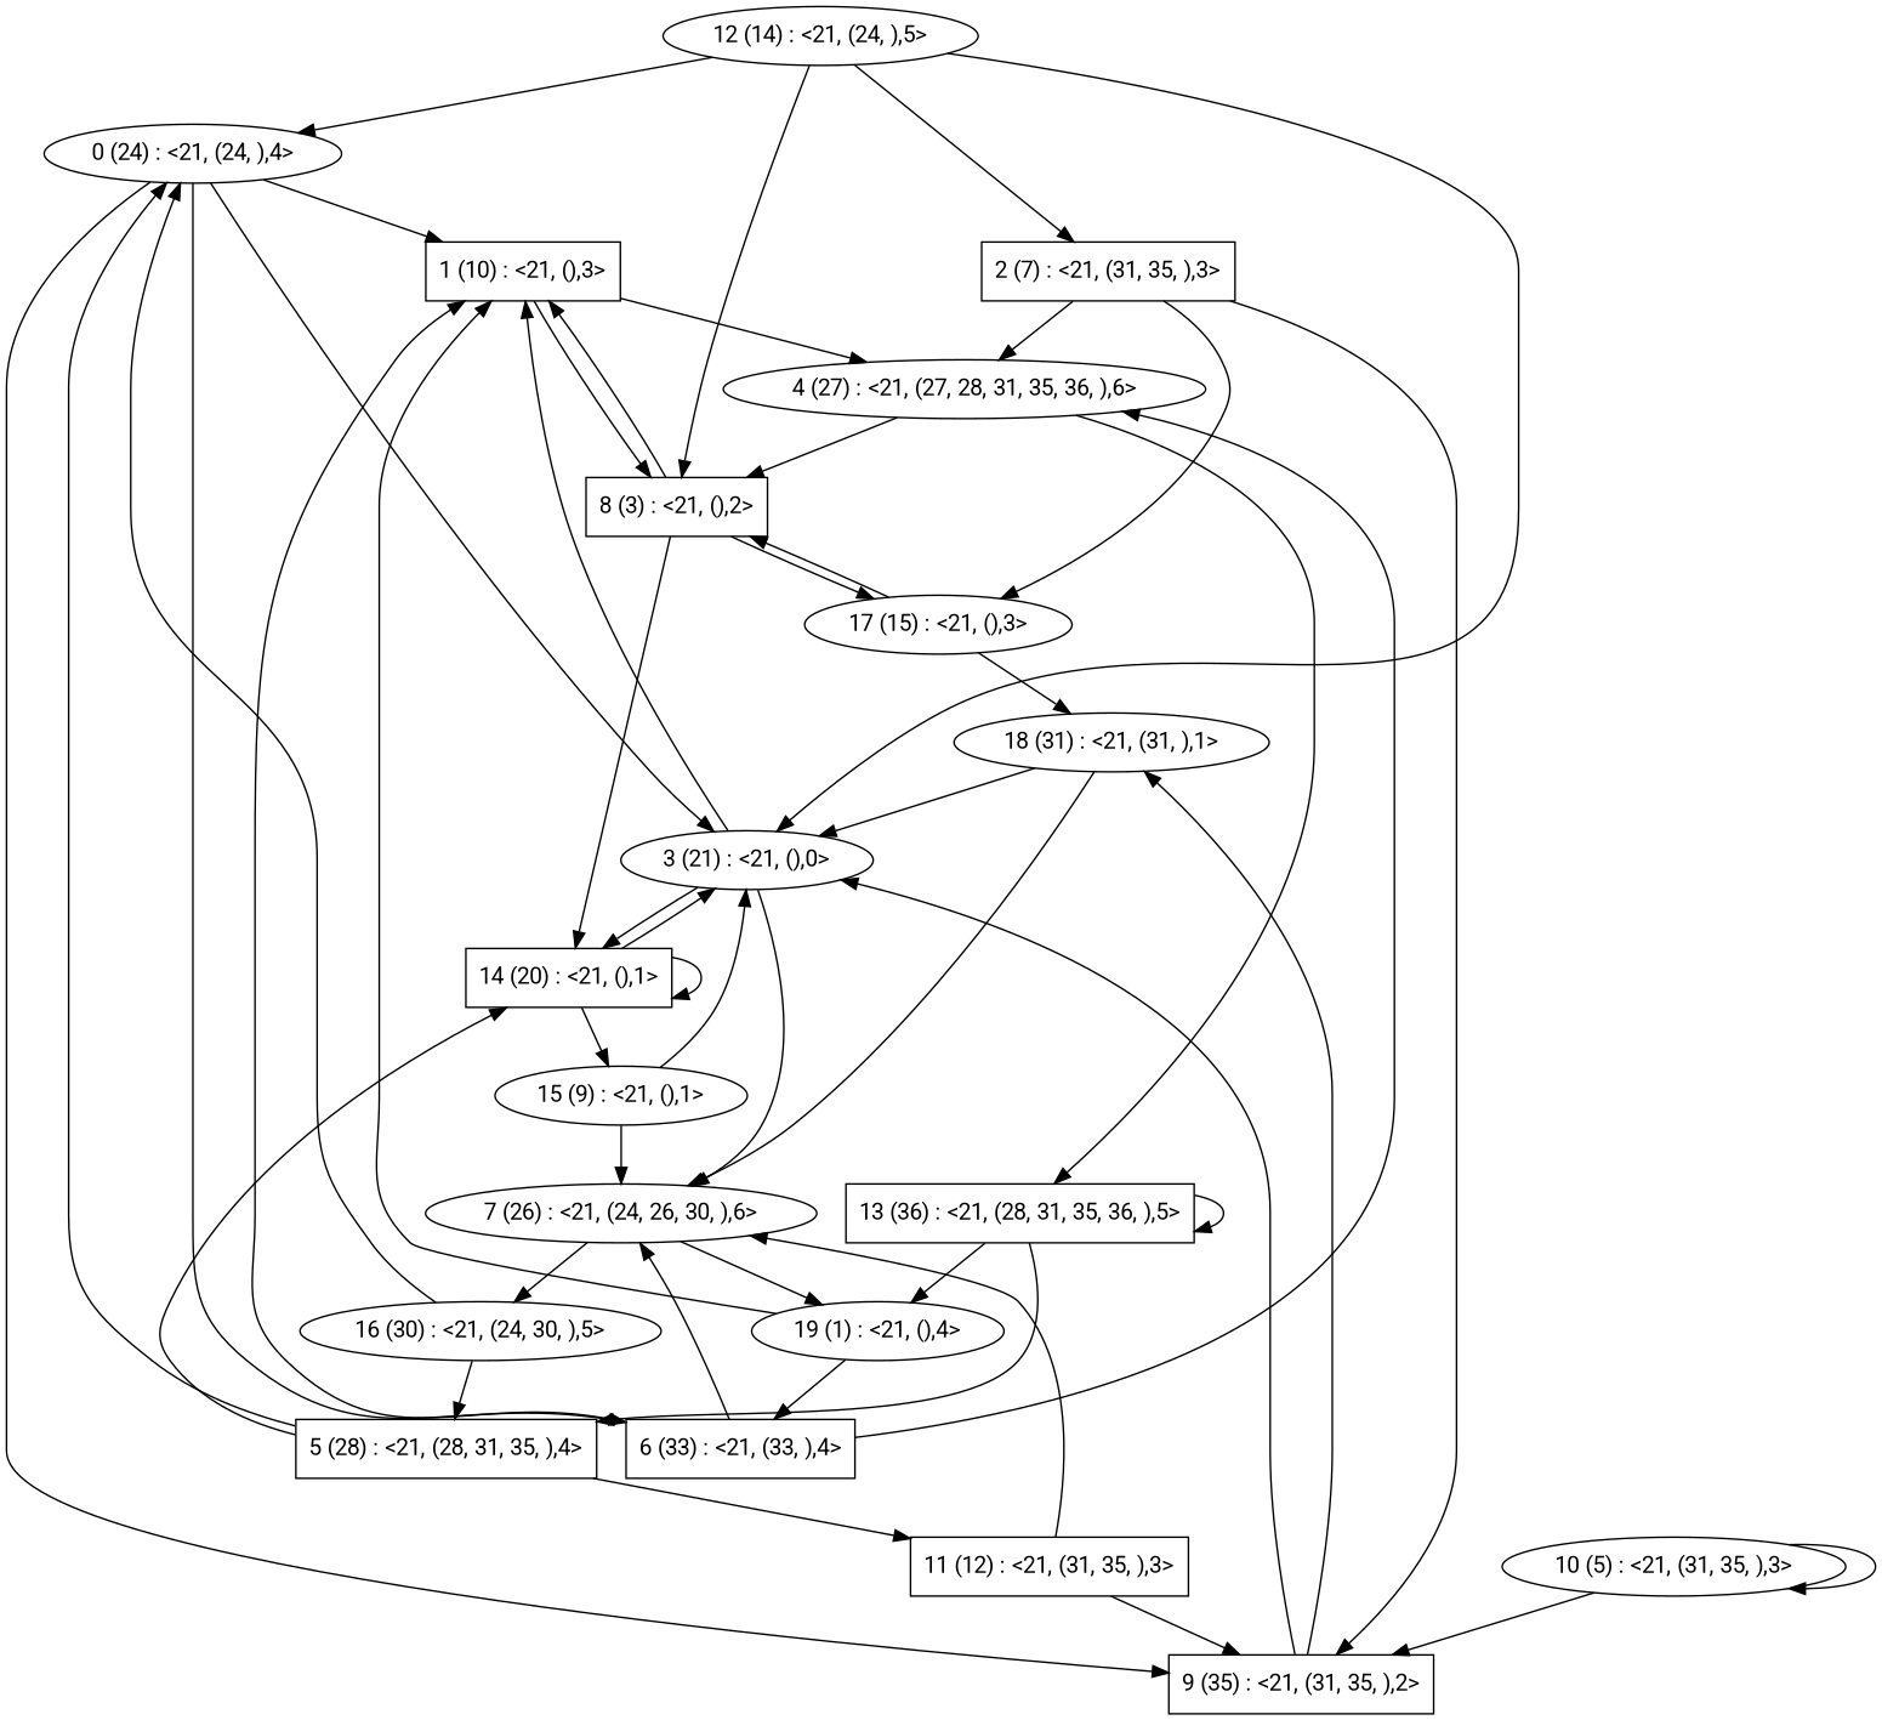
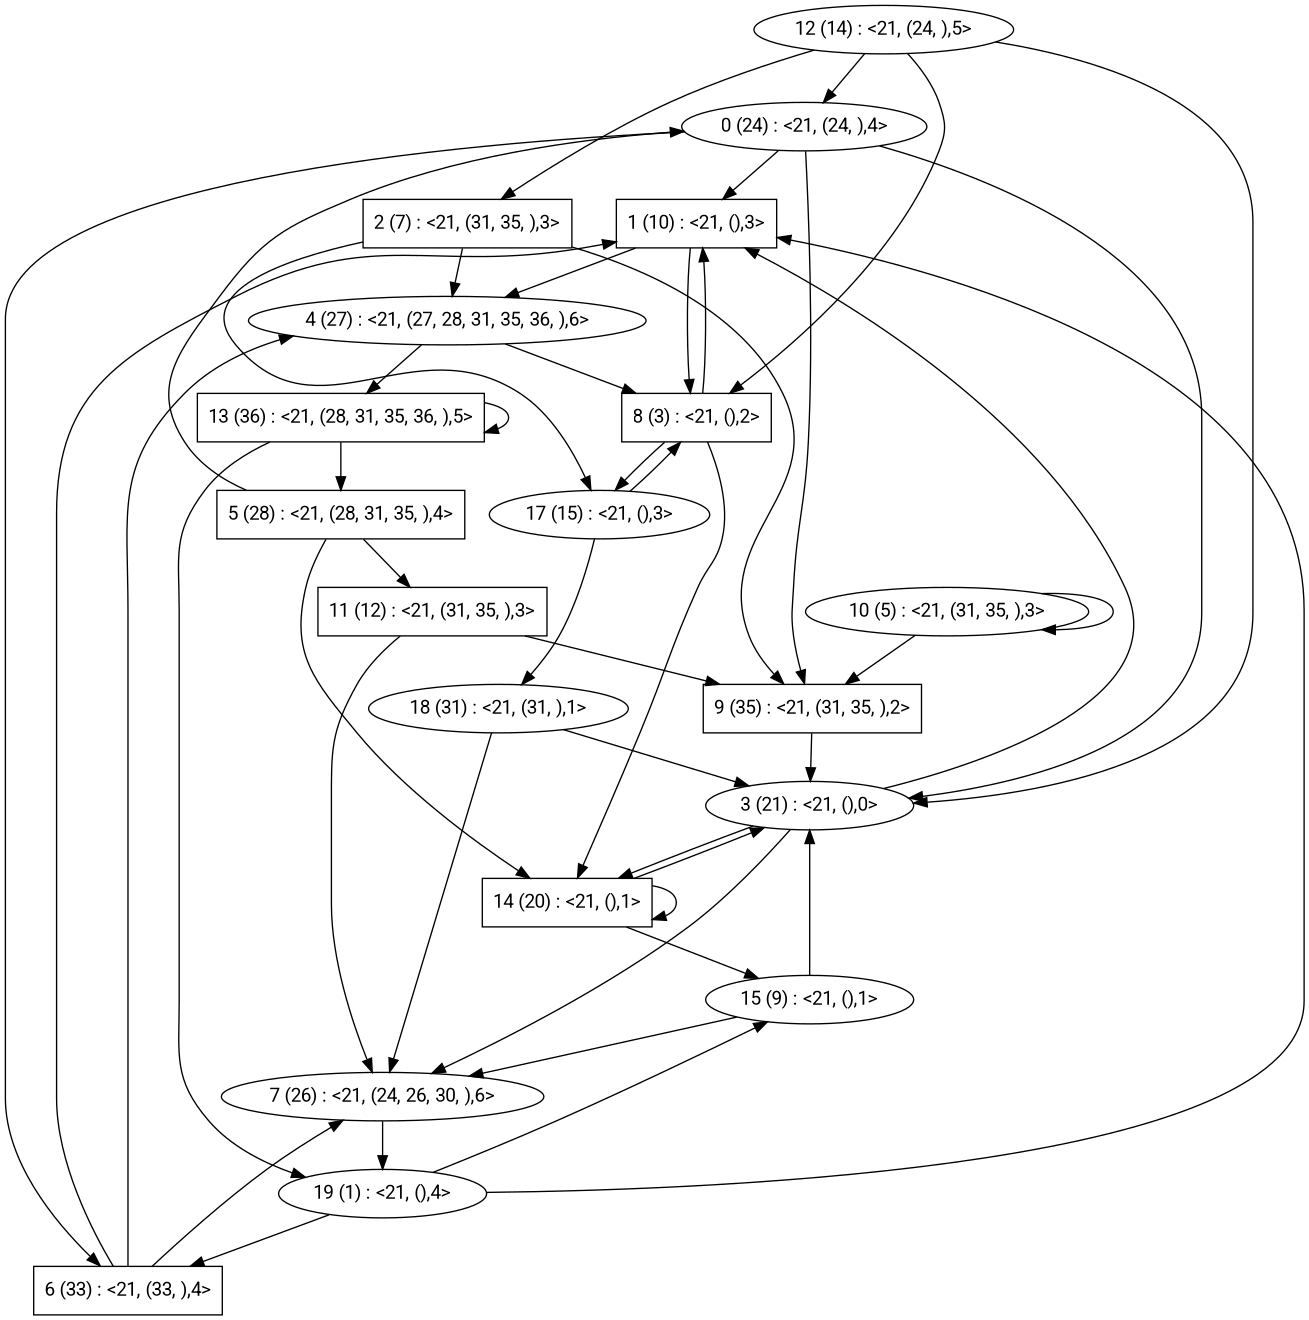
  digraph {
    fontname=Roboto
    node [color=black fontname=Roboto]
    edge [fontname=Roboto]
    0 [label="\N (24) : <21, (24, ),4>"]
    1 [label="\N (10) : <21, (),3>" shape=polygon]
    3 [label="\N (21) : <21, (),0>"]
    6 [label="\N (33) : <21, (33, ),4>" shape=polygon]
    9 [label="\N (35) : <21, (31, 35, ),2>" shape=polygon]
    4 [label="\N (27) : <21, (27, 28, 31, 35, 36, ),6>"]
    8 [label="\N (3) : <21, (),2>" shape=polygon]
    7 [label="\N (26) : <21, (24, 26, 30, ),6>"]
    14 [label="\N (20) : <21, (),1>" shape=polygon]
    18 [label="\N (31) : <21, (31, ),1>"]
    13 [label="\N (36) : <21, (28, 31, 35, 36, ),5>" shape=polygon]
    17 [label="\N (15) : <21, (),3>"]
-   16 [label="\N (30) : <21, (24, 30, ),5>"]
    19 [label="\N (1) : <21, (),4>"]
    15 [label="\N (9) : <21, (),1>"]
    5 [label="\N (28) : <21, (28, 31, 35, ),4>" shape=polygon]
    2 [label="\N (7) : <21, (31, 35, ),3>" shape=polygon]
    11 [label="\N (12) : <21, (31, 35, ),3>" shape=polygon]
    10 [label="\N (5) : <21, (31, 35, ),3>"]
    12 [label="\N (14) : <21, (24, ),5>"]
    0 -> 1
    0 -> 3
    0 -> 6
    0 -> 9
    1 -> 4
    1 -> 8
    3 -> 1
    3 -> 7
    3 -> 14
    6 -> 1
    6 -> 4
    6 -> 7
    9 -> 3
-   9 -> 18
    4 -> 8
    4 -> 13
    8 -> 1
    8 -> 14
    8 -> 17
-   7 -> 16
    7 -> 19
    14 -> 3
    14 -> 14
    14 -> 15
    18 -> 3
    18 -> 7
    13 -> 13
    13 -> 19
    13 -> 5
    17 -> 8
    17 -> 18
-   16 -> 0
-   16 -> 5
    19 -> 1
    19 -> 6
+   19 -> 15
    15 -> 3
    15 -> 7
    5 -> 0
    5 -> 14
    5 -> 11
    2 -> 9
    2 -> 4
    2 -> 17
    11 -> 9
    11 -> 7
    10 -> 9
    10 -> 10
    12 -> 0
    12 -> 3
    12 -> 8
    12 -> 2
  }
